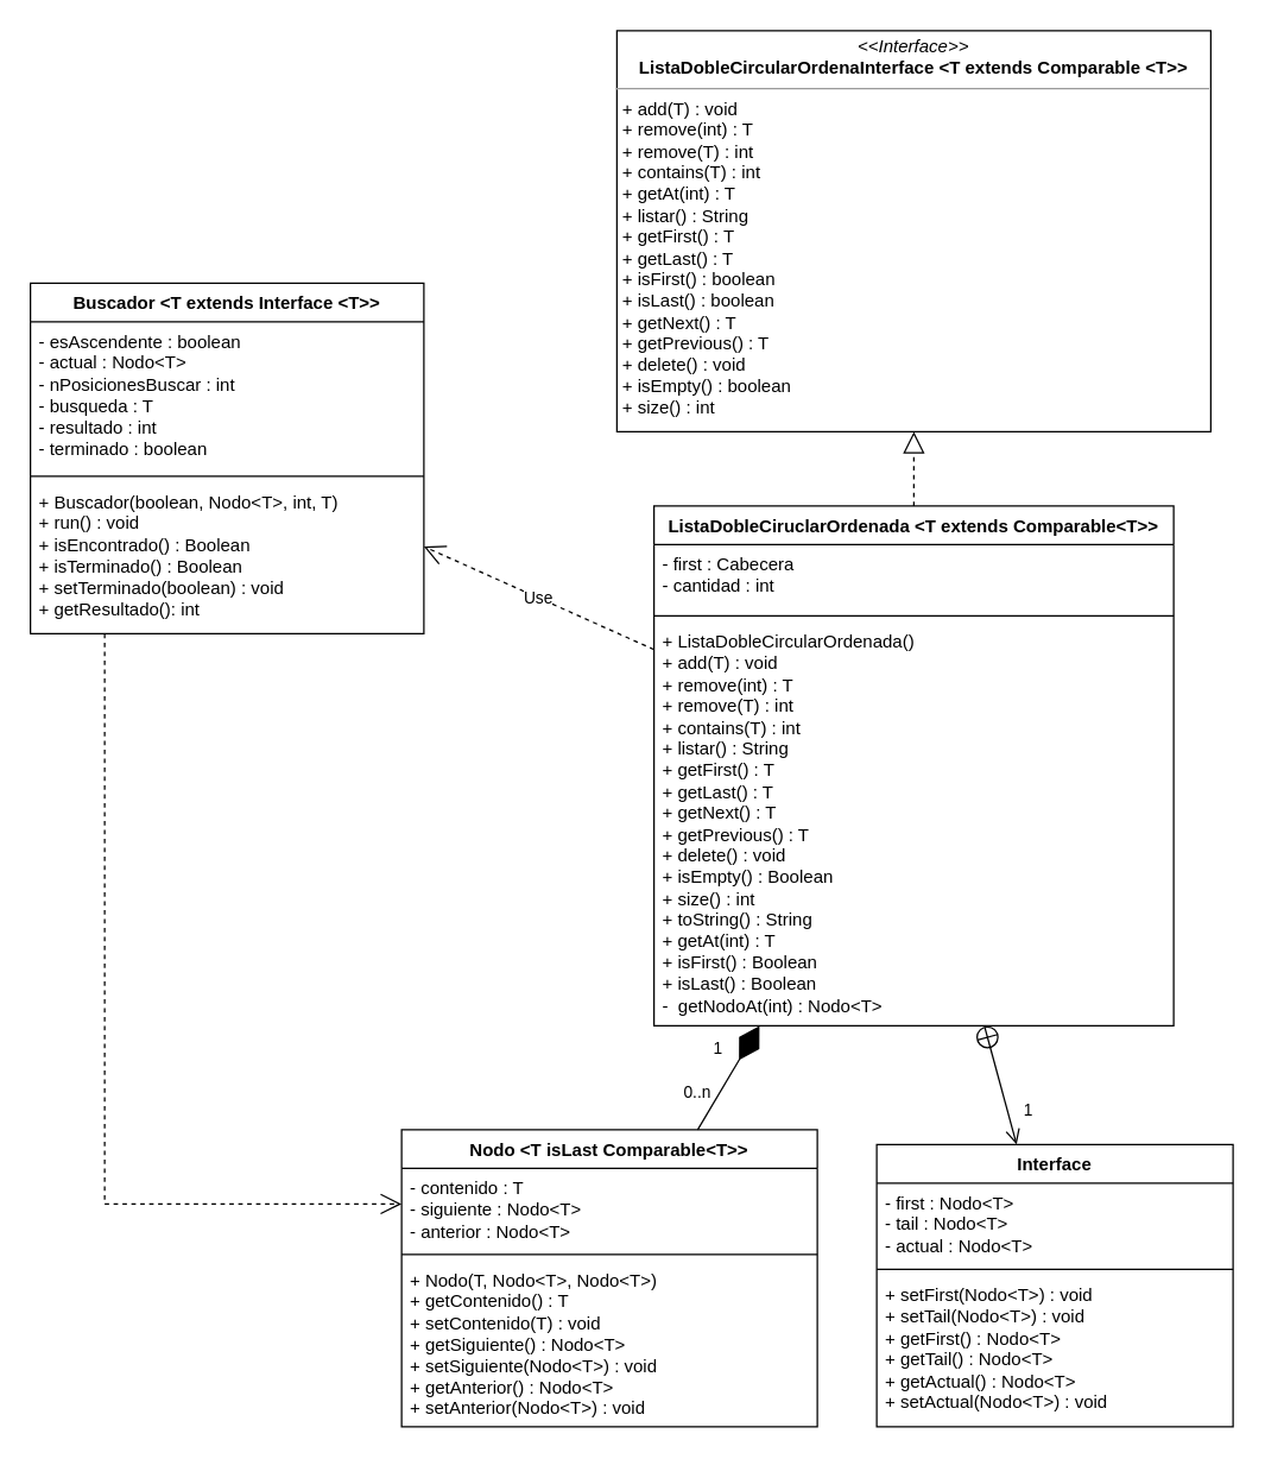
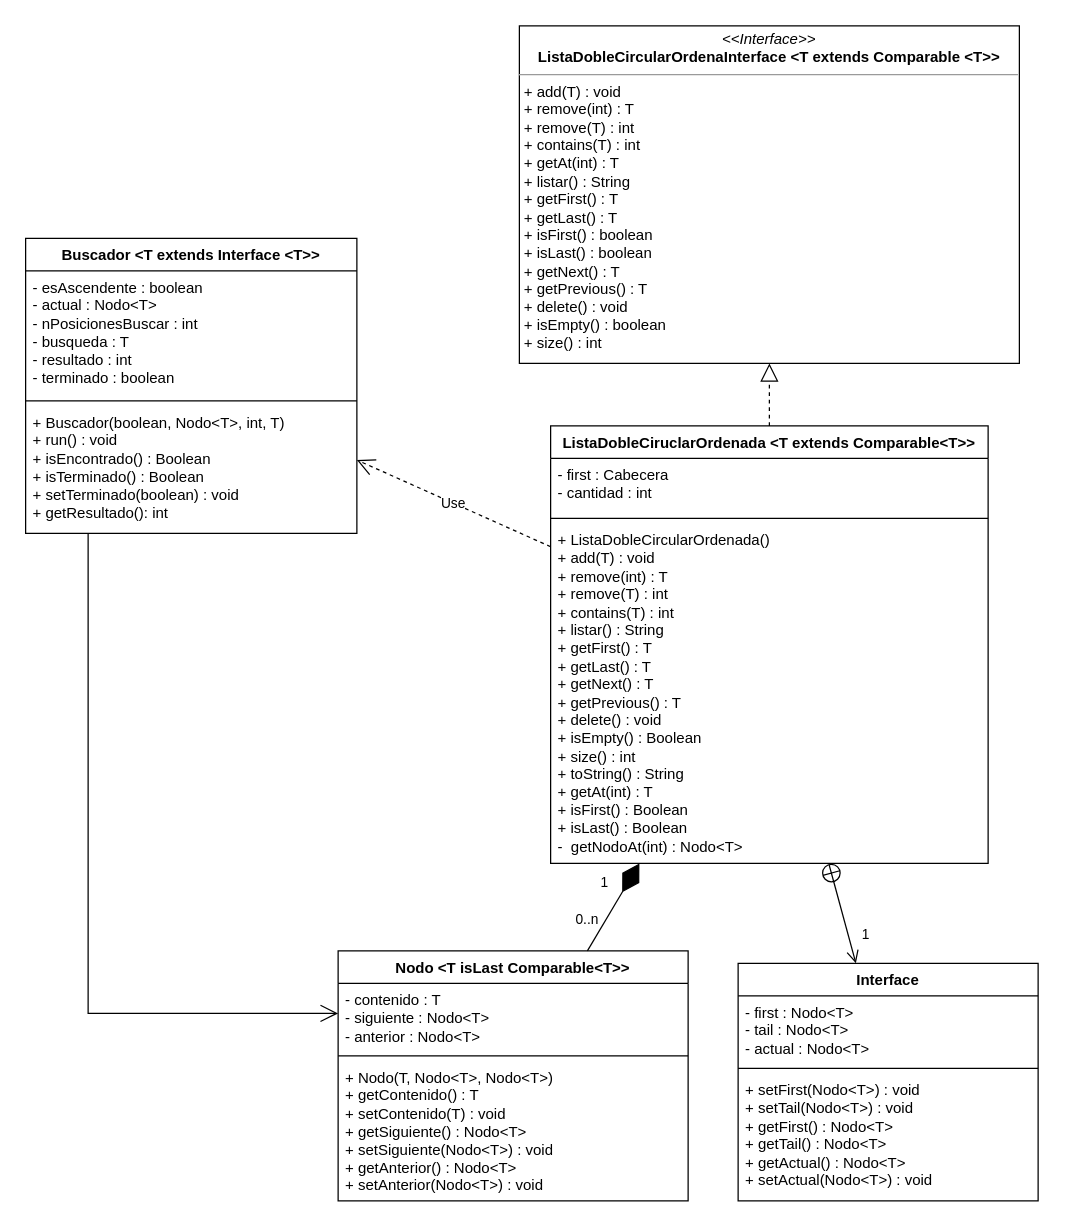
  <mxCell id="0" />
  <mxCell id="1" parent="0" />
  <mxCell id="2" value="Buscador &amp;lt;T extends Interface &amp;lt;T&amp;gt;&amp;gt;" style="swimlane;fontStyle=1;align=center;verticalAlign=top;childLayout=stackLayout;horizontal=1;startSize=26;horizontalStack=0;resizeParent=1;resizeParentMax=0;resizeLast=0;collapsible=1;marginBottom=0;whiteSpace=wrap;html=1;" parent="1" vertex="1"><mxGeometry x="20" y="190" width="265" height="236" as="geometry" /></mxCell>
  <mxCell id="3" value="&lt;div&gt;- esAscendente : boolean&lt;/div&gt;&lt;div&gt;- actual : Nodo&amp;lt;T&amp;gt;&lt;/div&gt;&lt;div&gt;- nPosicionesBuscar : int&lt;/div&gt;&lt;div&gt;- busqueda : T&lt;/div&gt;&lt;div&gt;- resultado : int&lt;/div&gt;&lt;div&gt;- terminado : boolean&lt;/div&gt;" style="text;strokeColor=none;fillColor=none;align=left;verticalAlign=top;spacingLeft=4;spacingRight=4;overflow=hidden;rotatable=0;points=[[0,0.5],[1,0.5]];portConstraint=eastwest;whiteSpace=wrap;html=1;" parent="2" vertex="1"><mxGeometry y="26" width="265" height="100" as="geometry" /></mxCell>
  <mxCell id="4" value="" style="line;strokeWidth=1;fillColor=none;align=left;verticalAlign=middle;spacingTop=-1;spacingLeft=3;spacingRight=3;rotatable=0;labelPosition=right;points=[];portConstraint=eastwest;strokeColor=inherit;" parent="2" vertex="1"><mxGeometry y="126" width="265" height="8" as="geometry" /></mxCell>
  <mxCell id="5" value="&lt;div&gt;+ Buscador(boolean, Nodo&amp;lt;T&amp;gt;, int, T)&lt;/div&gt;&lt;div&gt;+ run() : void&lt;/div&gt;&lt;div&gt;+ isEncontrado() : Boolean&lt;/div&gt;&lt;div&gt;+ isTerminado() : Boolean&lt;/div&gt;&lt;div&gt;+ setTerminado(boolean) : void&lt;/div&gt;&lt;div&gt;+ getResultado(): int&lt;/div&gt;" style="text;strokeColor=none;fillColor=none;align=left;verticalAlign=top;spacingLeft=4;spacingRight=4;overflow=hidden;rotatable=0;points=[[0,0.5],[1,0.5]];portConstraint=eastwest;whiteSpace=wrap;html=1;" parent="2" vertex="1"><mxGeometry y="134" width="265" height="102" as="geometry" /></mxCell>
  <mxCell id="6" value="ListaDobleCiruclarOrdenada &amp;lt;T extends Comparable&amp;lt;T&amp;gt;&amp;gt;" style="swimlane;fontStyle=1;align=center;verticalAlign=top;childLayout=stackLayout;horizontal=1;startSize=26;horizontalStack=0;resizeParent=1;resizeParentMax=0;resizeLast=0;collapsible=1;marginBottom=0;whiteSpace=wrap;html=1;" parent="1" vertex="1"><mxGeometry x="440" y="340" width="350" height="350" as="geometry" /></mxCell>
  <mxCell id="7" value="&lt;div&gt;- first : Cabecera&lt;/div&gt;&lt;div&gt;- cantidad : int&lt;/div&gt;" style="text;strokeColor=none;fillColor=none;align=left;verticalAlign=top;spacingLeft=4;spacingRight=4;overflow=hidden;rotatable=0;points=[[0,0.5],[1,0.5]];portConstraint=eastwest;whiteSpace=wrap;html=1;" parent="6" vertex="1"><mxGeometry y="26" width="350" height="44" as="geometry" /></mxCell>
  <mxCell id="8" value="" style="line;strokeWidth=1;fillColor=none;align=left;verticalAlign=middle;spacingTop=-1;spacingLeft=3;spacingRight=3;rotatable=0;labelPosition=right;points=[];portConstraint=eastwest;strokeColor=inherit;" parent="6" vertex="1"><mxGeometry y="70" width="350" height="8" as="geometry" /></mxCell>
  <mxCell id="9" value="&lt;div&gt;+ ListaDobleCircularOrdenada()&lt;/div&gt;&lt;div&gt;+ add(T) : void&amp;nbsp;&lt;/div&gt;&lt;div&gt;+ remove(int) : T&lt;/div&gt;&lt;div&gt;+ remove(T) : int&lt;/div&gt;&lt;div&gt;+ contains(T) : int&lt;/div&gt;&lt;div&gt;+ listar() : String&lt;/div&gt;&lt;div&gt;+ getFirst() : T&lt;/div&gt;&lt;div&gt;+ getLast() : T&lt;/div&gt;&lt;div&gt;+ getNext() : T&lt;/div&gt;&lt;div&gt;+ getPrevious() : T&lt;/div&gt;&lt;div&gt;+ delete() : void&amp;nbsp;&lt;/div&gt;&lt;div&gt;+ isEmpty() : Boolean&lt;/div&gt;&lt;div&gt;+ size() : int&lt;/div&gt;&lt;div&gt;+ toString() : String&lt;/div&gt;&lt;div&gt;+ getAt(int) : T&lt;/div&gt;&lt;div&gt;+ isFirst() : Boolean&lt;/div&gt;&lt;div&gt;+ isLast() : Boolean&lt;/div&gt;&lt;div&gt;-&amp;nbsp; getNodoAt(int) : Nodo&amp;lt;T&amp;gt;&lt;/div&gt;" style="text;strokeColor=none;fillColor=none;align=left;verticalAlign=top;spacingLeft=4;spacingRight=4;overflow=hidden;rotatable=0;points=[[0,0.5],[1,0.5]];portConstraint=eastwest;whiteSpace=wrap;html=1;" parent="6" vertex="1"><mxGeometry y="78" width="350" height="272" as="geometry" /></mxCell>
  <mxCell id="10" value="&lt;p style=&quot;margin:0px;margin-top:4px;text-align:center;&quot;&gt;&lt;i&gt;&amp;lt;&amp;lt;Interface&amp;gt;&amp;gt;&lt;/i&gt;&lt;br&gt;&lt;b&gt;ListaDobleCircularOrdenaInterface &amp;lt;T extends Comparable &amp;lt;T&amp;gt;&amp;gt;&lt;/b&gt;&lt;/p&gt;&lt;hr size=&quot;1&quot;&gt;&lt;p style=&quot;margin:0px;margin-left:4px;&quot;&gt;+ add(T) : void&lt;/p&gt;&lt;p style=&quot;margin:0px;margin-left:4px;&quot;&gt;+ remove(int) : T&lt;/p&gt;&lt;p style=&quot;margin:0px;margin-left:4px;&quot;&gt;+ remove(T) : int&lt;/p&gt;&lt;p style=&quot;margin:0px;margin-left:4px;&quot;&gt;+ contains(T) : int&lt;/p&gt;&lt;p style=&quot;margin:0px;margin-left:4px;&quot;&gt;+ getAt(int) : T&lt;/p&gt;&lt;p style=&quot;margin:0px;margin-left:4px;&quot;&gt;+ listar() : String&lt;/p&gt;&lt;p style=&quot;margin:0px;margin-left:4px;&quot;&gt;+ getFirst() : T&lt;/p&gt;&lt;p style=&quot;margin:0px;margin-left:4px;&quot;&gt;+ getLast() : T&lt;/p&gt;&lt;p style=&quot;margin:0px;margin-left:4px;&quot;&gt;+ isFirst() : boolean&lt;/p&gt;&lt;p style=&quot;margin:0px;margin-left:4px;&quot;&gt;+ isLast() : boolean&lt;/p&gt;&lt;p style=&quot;margin:0px;margin-left:4px;&quot;&gt;+ getNext() : T&lt;/p&gt;&lt;p style=&quot;margin:0px;margin-left:4px;&quot;&gt;+ getPrevious() : T&lt;/p&gt;&lt;p style=&quot;margin:0px;margin-left:4px;&quot;&gt;+ delete() : void&lt;/p&gt;&lt;p style=&quot;margin:0px;margin-left:4px;&quot;&gt;+ isEmpty() : boolean&lt;/p&gt;&lt;p style=&quot;margin:0px;margin-left:4px;&quot;&gt;+ size() : int&lt;/p&gt;" style="verticalAlign=top;align=left;overflow=fill;fontSize=12;fontFamily=Helvetica;html=1;whiteSpace=wrap;" parent="1" vertex="1"><mxGeometry x="415" y="20" width="400" height="270" as="geometry" /></mxCell>
  <mxCell id="11" value="Nodo &amp;lt;T isLast Comparable&amp;lt;T&amp;gt;&amp;gt;" style="swimlane;fontStyle=1;align=center;verticalAlign=top;childLayout=stackLayout;horizontal=1;startSize=26;horizontalStack=0;resizeParent=1;resizeParentMax=0;resizeLast=0;collapsible=1;marginBottom=0;whiteSpace=wrap;html=1;" parent="1" vertex="1"><mxGeometry x="270" y="760" width="280" height="200" as="geometry" /></mxCell>
  <mxCell id="12" value="&lt;div&gt;- contenido : T&lt;/div&gt;&lt;div&gt;- siguiente : Nodo&amp;lt;T&amp;gt;&lt;/div&gt;&lt;div&gt;- anterior : Nodo&amp;lt;T&amp;gt;&lt;/div&gt;" style="text;strokeColor=none;fillColor=none;align=left;verticalAlign=top;spacingLeft=4;spacingRight=4;overflow=hidden;rotatable=0;points=[[0,0.5],[1,0.5]];portConstraint=eastwest;whiteSpace=wrap;html=1;" parent="11" vertex="1"><mxGeometry y="26" width="280" height="54" as="geometry" /></mxCell>
  <mxCell id="13" value="" style="line;strokeWidth=1;fillColor=none;align=left;verticalAlign=middle;spacingTop=-1;spacingLeft=3;spacingRight=3;rotatable=0;labelPosition=right;points=[];portConstraint=eastwest;strokeColor=inherit;" parent="11" vertex="1"><mxGeometry y="80" width="280" height="8" as="geometry" /></mxCell>
  <mxCell id="14" value="&lt;div&gt;+ Nodo(T, Nodo&amp;lt;T&amp;gt;, Nodo&amp;lt;T&amp;gt;)&lt;/div&gt;&lt;div&gt;+ getContenido() : T&lt;/div&gt;&lt;div&gt;+ setContenido(T) : void&lt;/div&gt;&lt;div&gt;+ getSiguiente() : Nodo&amp;lt;T&amp;gt;&lt;/div&gt;&lt;div&gt;+ setSiguiente(Nodo&amp;lt;T&amp;gt;) : void&lt;/div&gt;&lt;div&gt;+ getAnterior() : Nodo&amp;lt;T&amp;gt;&lt;/div&gt;&lt;div&gt;+ setAnterior(Nodo&amp;lt;T&amp;gt;) : void&lt;/div&gt;" style="text;strokeColor=none;fillColor=none;align=left;verticalAlign=top;spacingLeft=4;spacingRight=4;overflow=hidden;rotatable=0;points=[[0,0.5],[1,0.5]];portConstraint=eastwest;whiteSpace=wrap;html=1;" parent="11" vertex="1"><mxGeometry y="88" width="280" height="112" as="geometry" /></mxCell>
  <mxCell id="15" value="Interface" style="swimlane;fontStyle=1;align=center;verticalAlign=top;childLayout=stackLayout;horizontal=1;startSize=26;horizontalStack=0;resizeParent=1;resizeParentMax=0;resizeLast=0;collapsible=1;marginBottom=0;whiteSpace=wrap;html=1;" parent="1" vertex="1"><mxGeometry x="590" y="770" width="240" height="190" as="geometry" /></mxCell>
  <mxCell id="16" value="&lt;div&gt;- first : Nodo&amp;lt;T&amp;gt;&lt;/div&gt;&lt;div&gt;- tail : Nodo&amp;lt;T&amp;gt;&lt;/div&gt;&lt;div&gt;- actual : Nodo&amp;lt;T&amp;gt;&lt;/div&gt;" style="text;strokeColor=none;fillColor=none;align=left;verticalAlign=top;spacingLeft=4;spacingRight=4;overflow=hidden;rotatable=0;points=[[0,0.5],[1,0.5]];portConstraint=eastwest;whiteSpace=wrap;html=1;" parent="15" vertex="1"><mxGeometry y="26" width="240" height="54" as="geometry" /></mxCell>
  <mxCell id="17" value="" style="line;strokeWidth=1;fillColor=none;align=left;verticalAlign=middle;spacingTop=-1;spacingLeft=3;spacingRight=3;rotatable=0;labelPosition=right;points=[];portConstraint=eastwest;strokeColor=inherit;" parent="15" vertex="1"><mxGeometry y="80" width="240" height="8" as="geometry" /></mxCell>
  <mxCell id="18" value="&lt;div&gt;+ setFirst(Nodo&amp;lt;T&amp;gt;) : void&lt;/div&gt;&lt;div&gt;+ setTail(Nodo&amp;lt;T&amp;gt;) : void&lt;/div&gt;&lt;div&gt;+ getFirst() : Nodo&amp;lt;T&amp;gt;&lt;/div&gt;&lt;div&gt;+ getTail() : Nodo&amp;lt;T&amp;gt;&lt;/div&gt;&lt;div&gt;&lt;span style=&quot;background-color: initial;&quot;&gt;+ getActual() : Nodo&amp;lt;T&amp;gt;&lt;/span&gt;&lt;/div&gt;&lt;div&gt;+ setActual(Nodo&amp;lt;T&amp;gt;) : void&lt;/div&gt;" style="text;strokeColor=none;fillColor=none;align=left;verticalAlign=top;spacingLeft=4;spacingRight=4;overflow=hidden;rotatable=0;points=[[0,0.5],[1,0.5]];portConstraint=eastwest;whiteSpace=wrap;html=1;" parent="15" vertex="1"><mxGeometry y="88" width="240" height="102" as="geometry" /></mxCell>
  <mxCell id="19" value="" style="endArrow=open;startArrow=circlePlus;endFill=0;startFill=0;endSize=8;html=1;rounded=0;" parent="1" source="6" target="15" edge="1"><mxGeometry width="160" relative="1" as="geometry"><mxPoint x="440" y="390" as="sourcePoint" /><mxPoint x="600" y="390" as="targetPoint" /></mxGeometry></mxCell>
  <mxCell id="20" value="1" style="edgeLabel;html=1;align=center;verticalAlign=middle;resizable=0;points=[];" parent="19" vertex="1" connectable="0"><mxGeometry x="0.505" y="-1" relative="1" as="geometry"><mxPoint x="14" y="-4" as="offset" /></mxGeometry></mxCell>
  <mxCell id="21" value="" style="endArrow=block;dashed=1;endFill=0;endSize=12;html=1;rounded=0;" parent="1" source="6" target="10" edge="1"><mxGeometry width="160" relative="1" as="geometry"><mxPoint x="640" y="380" as="sourcePoint" /><mxPoint x="800" y="380" as="targetPoint" /></mxGeometry></mxCell>
  <mxCell id="22" value="" style="endArrow=diamondThin;endFill=1;endSize=24;html=1;rounded=0;" parent="1" source="11" target="6" edge="1"><mxGeometry width="160" relative="1" as="geometry"><mxPoint x="100" y="480" as="sourcePoint" /><mxPoint x="260" y="480" as="targetPoint" /></mxGeometry></mxCell>
  <mxCell id="23" value="1&lt;br&gt;" style="edgeLabel;html=1;align=center;verticalAlign=middle;resizable=0;points=[];" parent="22" vertex="1" connectable="0"><mxGeometry x="0.603" y="-1" relative="1" as="geometry"><mxPoint x="-21" as="offset" /></mxGeometry></mxCell>
  <mxCell id="24" value="0..n" style="edgeLabel;html=1;align=center;verticalAlign=middle;resizable=0;points=[];" parent="22" vertex="1" connectable="0"><mxGeometry x="-0.7" y="1" relative="1" as="geometry"><mxPoint x="-6" y="-15" as="offset" /></mxGeometry></mxCell>
  <mxCell id="25" value="Use" style="endArrow=open;endSize=12;dashed=1;html=1;rounded=0;" parent="1" source="6" target="2" edge="1"><mxGeometry width="160" relative="1" as="geometry"><mxPoint x="270" y="520" as="sourcePoint" /><mxPoint x="430" y="520" as="targetPoint" /></mxGeometry></mxCell>
- <mxCell id="26" value="" style="endArrow=open;endFill=1;endSize=12;html=1;rounded=0;edgeStyle=orthogonalEdgeStyle;dashed=1;" parent="1" source="2" target="11" edge="1"><mxGeometry width="160" relative="1" as="geometry"><mxPoint x="270" y="520" as="sourcePoint" /><mxPoint x="430" y="520" as="targetPoint" /><Array as="points"><mxPoint x="70" y="810" /></Array></mxGeometry></mxCell>
+ <mxCell id="26" value="" style="endArrow=open;endFill=1;endSize=12;html=1;rounded=0;edgeStyle=orthogonalEdgeStyle;" parent="1" source="2" target="11" edge="1"><mxGeometry width="160" relative="1" as="geometry"><mxPoint x="270" y="520" as="sourcePoint" /><mxPoint x="430" y="520" as="targetPoint" /><Array as="points"><mxPoint x="70" y="810" /></Array></mxGeometry></mxCell>
